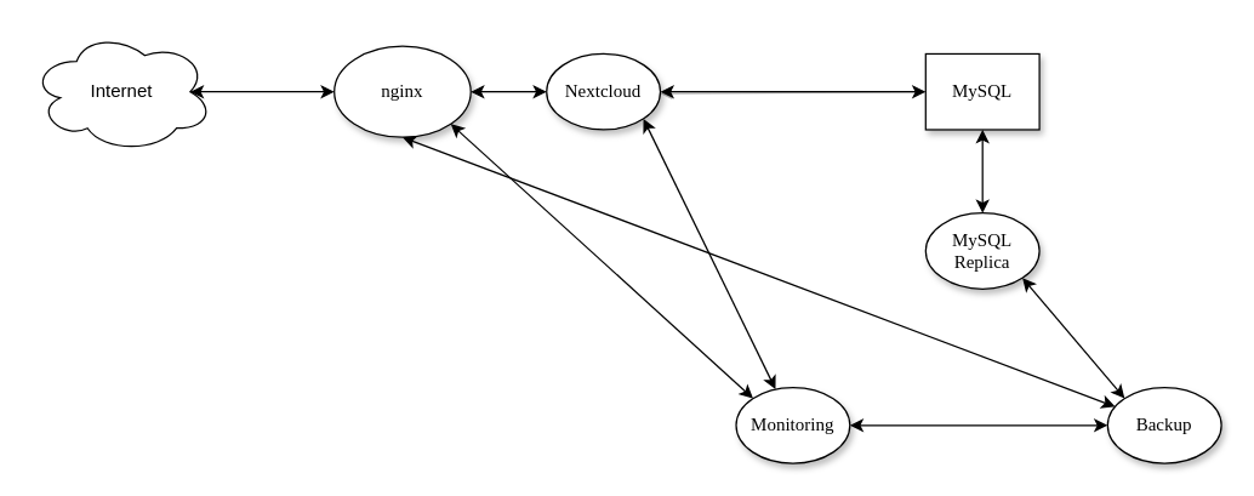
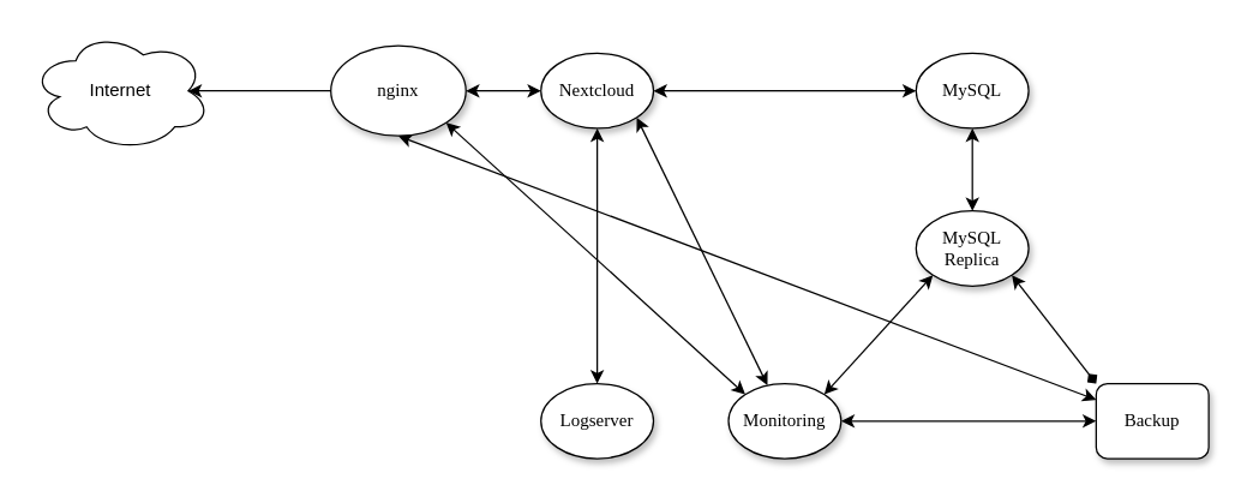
  <mxCell id="0" />
  <mxCell id="1" parent="0" />
  <mxCell id="2" style="edgeStyle=none;rounded=1;html=1;labelBackgroundColor=none;startArrow=none;startFill=0;startSize=5;endArrow=classicThin;endFill=1;endSize=5;jettySize=auto;orthogonalLoop=1;strokeColor=#B3B3B3;strokeWidth=1;fontFamily=Verdana;fontSize=12" parent="1" source="6" target="11" edge="1"><mxGeometry relative="1" as="geometry" /></mxCell>
  <mxCell id="3" style="edgeStyle=none;rounded=1;orthogonalLoop=1;jettySize=auto;html=1;exitX=1;exitY=0.5;exitDx=0;exitDy=0;entryX=0;entryY=0.5;entryDx=0;entryDy=0;startArrow=classic;startFill=1;" edge="1" parent="1" source="6" target="11"><mxGeometry relative="1" as="geometry" /></mxCell>
  <mxCell id="4" style="edgeStyle=none;rounded=1;orthogonalLoop=1;jettySize=auto;html=1;exitX=0.5;exitY=1;exitDx=0;exitDy=0;startArrow=classic;startFill=1;" edge="1" parent="1" source="6" target="16"><mxGeometry relative="1" as="geometry" /></mxCell>
  <mxCell id="5" style="edgeStyle=none;rounded=1;orthogonalLoop=1;jettySize=auto;html=1;exitX=1;exitY=1;exitDx=0;exitDy=0;entryX=0;entryY=0;entryDx=0;entryDy=0;startArrow=classic;startFill=1;" edge="1" parent="1" source="6" target="20"><mxGeometry relative="1" as="geometry" /></mxCell>
  <mxCell id="6" value="nginx" style="ellipse;whiteSpace=wrap;html=1;rounded=0;shadow=1;comic=0;labelBackgroundColor=none;strokeWidth=1;fontFamily=Verdana;fontSize=12;align=center;" parent="1" vertex="1"><mxGeometry x="220" y="30" width="90" height="60" as="geometry" /></mxCell>
  <mxCell id="7" value="" style="edgeStyle=none;rounded=1;html=1;labelBackgroundColor=none;startArrow=classic;startFill=1;startSize=5;endArrow=classicThin;endFill=1;endSize=5;jettySize=auto;orthogonalLoop=1;strokeColor=#B3B3B3;strokeWidth=1;fontFamily=Verdana;fontSize=12" parent="1" source="11" target="17" edge="1"><mxGeometry relative="1" as="geometry" /></mxCell>
  <mxCell id="8" style="edgeStyle=orthogonalEdgeStyle;rounded=1;orthogonalLoop=1;jettySize=auto;html=1;exitX=1;exitY=0.5;exitDx=0;exitDy=0;entryX=0;entryY=0.5;entryDx=0;entryDy=0;startArrow=classic;startFill=1;" edge="1" parent="1" source="11" target="17"><mxGeometry relative="1" as="geometry" /></mxCell>
+ <mxCell id="9" style="edgeStyle=none;rounded=1;orthogonalLoop=1;jettySize=auto;html=1;exitX=0.5;exitY=1;exitDx=0;exitDy=0;startArrow=classic;startFill=1;" edge="1" parent="1" source="11" target="18"><mxGeometry relative="1" as="geometry" /></mxCell>
  <mxCell id="10" style="edgeStyle=none;rounded=1;orthogonalLoop=1;jettySize=auto;html=1;exitX=1;exitY=1;exitDx=0;exitDy=0;startArrow=classic;startFill=1;" edge="1" parent="1" source="11" target="20"><mxGeometry relative="1" as="geometry" /></mxCell>
  <mxCell id="11" value="&lt;span&gt;Nextcloud&lt;/span&gt;" style="ellipse;whiteSpace=wrap;html=1;rounded=0;shadow=1;comic=0;labelBackgroundColor=none;strokeWidth=1;fontFamily=Verdana;fontSize=12;align=center;" parent="1" vertex="1"><mxGeometry x="360" y="35" width="75" height="50" as="geometry" /></mxCell>
  <mxCell id="12" style="edgeStyle=orthogonalEdgeStyle;rounded=1;orthogonalLoop=1;jettySize=auto;html=1;exitX=0.5;exitY=0;exitDx=0;exitDy=0;entryX=0.5;entryY=1;entryDx=0;entryDy=0;startArrow=classic;startFill=1;" edge="1" parent="1" source="15" target="17"><mxGeometry relative="1" as="geometry" /></mxCell>
- <mxCell id="14" style="edgeStyle=none;rounded=1;orthogonalLoop=1;jettySize=auto;html=1;exitX=1;exitY=1;exitDx=0;exitDy=0;entryX=0;entryY=0;entryDx=0;entryDy=0;startArrow=classic;startFill=1;" edge="1" parent="1" source="15" target="16"><mxGeometry relative="1" as="geometry" /></mxCell>
+ <mxCell id="13" style="edgeStyle=none;rounded=1;orthogonalLoop=1;jettySize=auto;html=1;exitX=0;exitY=1;exitDx=0;exitDy=0;entryX=1;entryY=0;entryDx=0;entryDy=0;startArrow=classic;startFill=1;" edge="1" parent="1" source="15" target="20"><mxGeometry relative="1" as="geometry" /></mxCell>
+ <mxCell id="14" style="edgeStyle=none;rounded=1;orthogonalLoop=1;jettySize=auto;html=1;exitX=1;exitY=1;exitDx=0;exitDy=0;entryX=0;entryY=0;entryDx=0;entryDy=0;startArrow=classic;startFill=1;endArrow=diamond;" edge="1" parent="1" source="15" target="16"><mxGeometry relative="1" as="geometry" /></mxCell>
  <mxCell id="15" value="&lt;span&gt;MySQL Replica&lt;/span&gt;" style="ellipse;whiteSpace=wrap;html=1;rounded=0;shadow=1;comic=0;labelBackgroundColor=none;strokeWidth=1;fontFamily=Verdana;fontSize=12;align=center;" parent="1" vertex="1"><mxGeometry x="610" y="140" width="75" height="50" as="geometry" /></mxCell>
- <mxCell id="16" value="Backup&lt;br&gt;" style="ellipse;whiteSpace=wrap;html=1;rounded=0;shadow=1;comic=0;labelBackgroundColor=none;strokeWidth=1;fontFamily=Verdana;fontSize=12;align=center;" parent="1" vertex="1"><mxGeometry x="730" y="255" width="75" height="50" as="geometry" /></mxCell>
- <mxCell id="17" value="&lt;span&gt;MySQL&lt;/span&gt;" style="whiteSpace=wrap;html=1;shadow=1;comic=0;labelBackgroundColor=none;strokeWidth=1;fontFamily=Verdana;fontSize=12;align=center;rounded=0;" parent="1" vertex="1"><mxGeometry x="610" y="35" width="75" height="50" as="geometry" /></mxCell>
+ <mxCell id="16" value="Backup&lt;br&gt;" style="whiteSpace=wrap;html=1;shadow=1;comic=0;labelBackgroundColor=none;strokeWidth=1;fontFamily=Verdana;fontSize=12;align=center;rounded=1;" parent="1" vertex="1"><mxGeometry x="730" y="255" width="75" height="50" as="geometry" /></mxCell>
+ <mxCell id="17" value="&lt;span&gt;MySQL&lt;/span&gt;" style="ellipse;whiteSpace=wrap;html=1;rounded=0;shadow=1;comic=0;labelBackgroundColor=none;strokeWidth=1;fontFamily=Verdana;fontSize=12;align=center;" parent="1" vertex="1"><mxGeometry x="610" y="35" width="75" height="50" as="geometry" /></mxCell>
+ <mxCell id="18" value="&lt;span&gt;Logserver&lt;/span&gt;" style="ellipse;whiteSpace=wrap;html=1;rounded=0;shadow=1;comic=0;labelBackgroundColor=none;strokeWidth=1;fontFamily=Verdana;fontSize=12;align=center;" parent="1" vertex="1"><mxGeometry x="360" y="255" width="75" height="50" as="geometry" /></mxCell>
  <mxCell id="19" style="edgeStyle=none;rounded=1;orthogonalLoop=1;jettySize=auto;html=1;exitX=1;exitY=0.5;exitDx=0;exitDy=0;entryX=0;entryY=0.5;entryDx=0;entryDy=0;startArrow=classic;startFill=1;" edge="1" parent="1" source="20" target="16"><mxGeometry relative="1" as="geometry" /></mxCell>
  <mxCell id="20" value="Monitoring" style="ellipse;whiteSpace=wrap;html=1;rounded=0;shadow=1;comic=0;labelBackgroundColor=none;strokeWidth=1;fontFamily=Verdana;fontSize=12;align=center;" parent="1" vertex="1"><mxGeometry x="485" y="255" width="75" height="50" as="geometry" /></mxCell>
- <mxCell id="21" style="edgeStyle=none;rounded=1;orthogonalLoop=1;jettySize=auto;html=1;exitX=0.875;exitY=0.5;exitDx=0;exitDy=0;exitPerimeter=0;entryX=0;entryY=0.5;entryDx=0;entryDy=0;startArrow=classic;startFill=1;" edge="1" parent="1" source="22" target="6"><mxGeometry relative="1" as="geometry" /></mxCell>
+ <mxCell id="21" style="edgeStyle=none;rounded=1;orthogonalLoop=1;jettySize=auto;html=1;exitX=0.875;exitY=0.5;exitDx=0;exitDy=0;exitPerimeter=0;entryX=0;entryY=0.5;entryDx=0;entryDy=0;startArrow=classic;startFill=1;endArrow=none;" edge="1" parent="1" source="22" target="6"><mxGeometry relative="1" as="geometry" /></mxCell>
  <mxCell id="22" value="Internet" style="ellipse;shape=cloud;whiteSpace=wrap;html=1;" vertex="1" parent="1"><mxGeometry x="20" y="20" width="120" height="80" as="geometry" /></mxCell>
